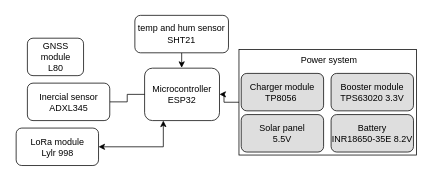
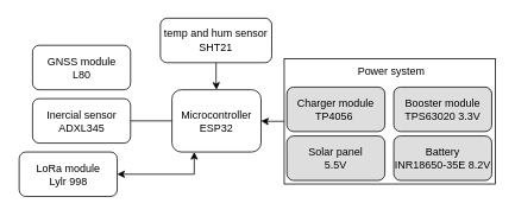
  <mxCell id="0" />
  <mxCell id="1" parent="0" />
  <mxCell id="2" value="" style="rounded=0;whiteSpace=wrap;html=1;fillColor=none;" vertex="1" parent="1"><mxGeometry x="318" y="65.5" width="237" height="141" as="geometry" /></mxCell>
  <mxCell id="3" value="Booster module&lt;br&gt;TPS63020 3.3V" style="rounded=1;whiteSpace=wrap;html=1;fillColor=#DEDEDE;" vertex="1" parent="1"><mxGeometry x="441" y="97.5" width="110" height="50" as="geometry" /></mxCell>
  <mxCell id="4" style="edgeStyle=orthogonalEdgeStyle;rounded=0;orthogonalLoop=1;jettySize=auto;html=1;strokeColor=none;" edge="1" parent="1" source="6" target="12"><mxGeometry relative="1" as="geometry" /></mxCell>
  <mxCell id="5" style="edgeStyle=orthogonalEdgeStyle;rounded=0;orthogonalLoop=1;jettySize=auto;html=1;exitX=0.25;exitY=1;exitDx=0;exitDy=0;entryX=1;entryY=0.5;entryDx=0;entryDy=0;startArrow=classic;startFill=1;" edge="1" parent="1" source="6" target="10"><mxGeometry relative="1" as="geometry" /></mxCell>
- <mxCell id="6" value="Microcontroller&lt;br&gt;ESP32" style="rounded=1;whiteSpace=wrap;html=1;" vertex="1" parent="1"><mxGeometry x="192" y="90.5" width="100" height="70" as="geometry" /></mxCell>
+ <mxCell id="6" value="Microcontroller&lt;br&gt;ESP32" style="rounded=1;whiteSpace=wrap;html=1;" vertex="1" parent="1"><mxGeometry x="192" y="100.5" width="100" height="70" as="geometry" /></mxCell>
  <mxCell id="7" style="edgeStyle=orthogonalEdgeStyle;rounded=0;orthogonalLoop=1;jettySize=auto;html=1;endArrow=none;" edge="1" parent="1" source="8" target="6"><mxGeometry relative="1" as="geometry" /></mxCell>
  <mxCell id="8" value="Inercial sensor&lt;br&gt;ADXL345" style="rounded=1;whiteSpace=wrap;html=1;" vertex="1" parent="1"><mxGeometry x="35.5" y="110.5" width="110" height="50" as="geometry" /></mxCell>
- <mxCell id="9" value="GNSS module&lt;br&gt;L80" style="rounded=1;whiteSpace=wrap;html=1;" vertex="1" parent="1"><mxGeometry x="35.5" y="50.5" width="75" height="50" as="geometry" /></mxCell>
+ <mxCell id="9" value="GNSS module&lt;br&gt;L80" style="rounded=1;whiteSpace=wrap;html=1;" vertex="1" parent="1"><mxGeometry x="35.5" y="50.5" width="110" height="50" as="geometry" /></mxCell>
  <mxCell id="10" value="LoRa module&lt;br&gt;Lylr 998" style="rounded=1;whiteSpace=wrap;html=1;" vertex="1" parent="1"><mxGeometry x="20.5" y="170.5" width="110" height="50" as="geometry" /></mxCell>
  <mxCell id="11" style="edgeStyle=orthogonalEdgeStyle;rounded=0;orthogonalLoop=1;jettySize=auto;html=1;" edge="1" parent="1" source="12" target="6"><mxGeometry relative="1" as="geometry" /></mxCell>
  <mxCell id="12" value="temp and hum sensor &lt;br&gt;SHT21" style="rounded=1;whiteSpace=wrap;html=1;" vertex="1" parent="1"><mxGeometry x="179" y="20" width="125" height="50" as="geometry" /></mxCell>
- <mxCell id="13" value="Charger module&lt;br&gt;TP8056&amp;nbsp;" style="rounded=1;whiteSpace=wrap;html=1;fillColor=#DEDEDE;" vertex="1" parent="1"><mxGeometry x="321" y="97.5" width="110" height="50" as="geometry" /></mxCell>
+ <mxCell id="13" value="Charger module&lt;br&gt;TP4056&amp;nbsp;" style="rounded=1;whiteSpace=wrap;html=1;fillColor=#DEDEDE;" vertex="1" parent="1"><mxGeometry x="321" y="97.5" width="110" height="50" as="geometry" /></mxCell>
  <mxCell id="14" style="edgeStyle=orthogonalEdgeStyle;rounded=0;orthogonalLoop=1;jettySize=auto;html=1;entryX=1;entryY=0.5;entryDx=0;entryDy=0;" edge="1" parent="1" source="2" target="6"><mxGeometry relative="1" as="geometry" /></mxCell>
  <mxCell id="15" value="Power system" style="text;html=1;align=center;verticalAlign=middle;resizable=0;points=[];autosize=1;strokeColor=none;fillColor=none;" vertex="1" parent="1"><mxGeometry x="388" y="64.5" width="100" height="30" as="geometry" /></mxCell>
  <mxCell id="16" value="Battery&lt;br&gt;INR18650-35E 8.2V" style="rounded=1;whiteSpace=wrap;html=1;fillColor=#DEDEDE;" vertex="1" parent="1"><mxGeometry x="441" y="152.5" width="110" height="50" as="geometry" /></mxCell>
  <mxCell id="17" value="Solar panel&lt;br&gt;5.5V" style="rounded=1;whiteSpace=wrap;html=1;fillColor=#DEDEDE;" vertex="1" parent="1"><mxGeometry x="321" y="152.5" width="110" height="50" as="geometry" /></mxCell>
